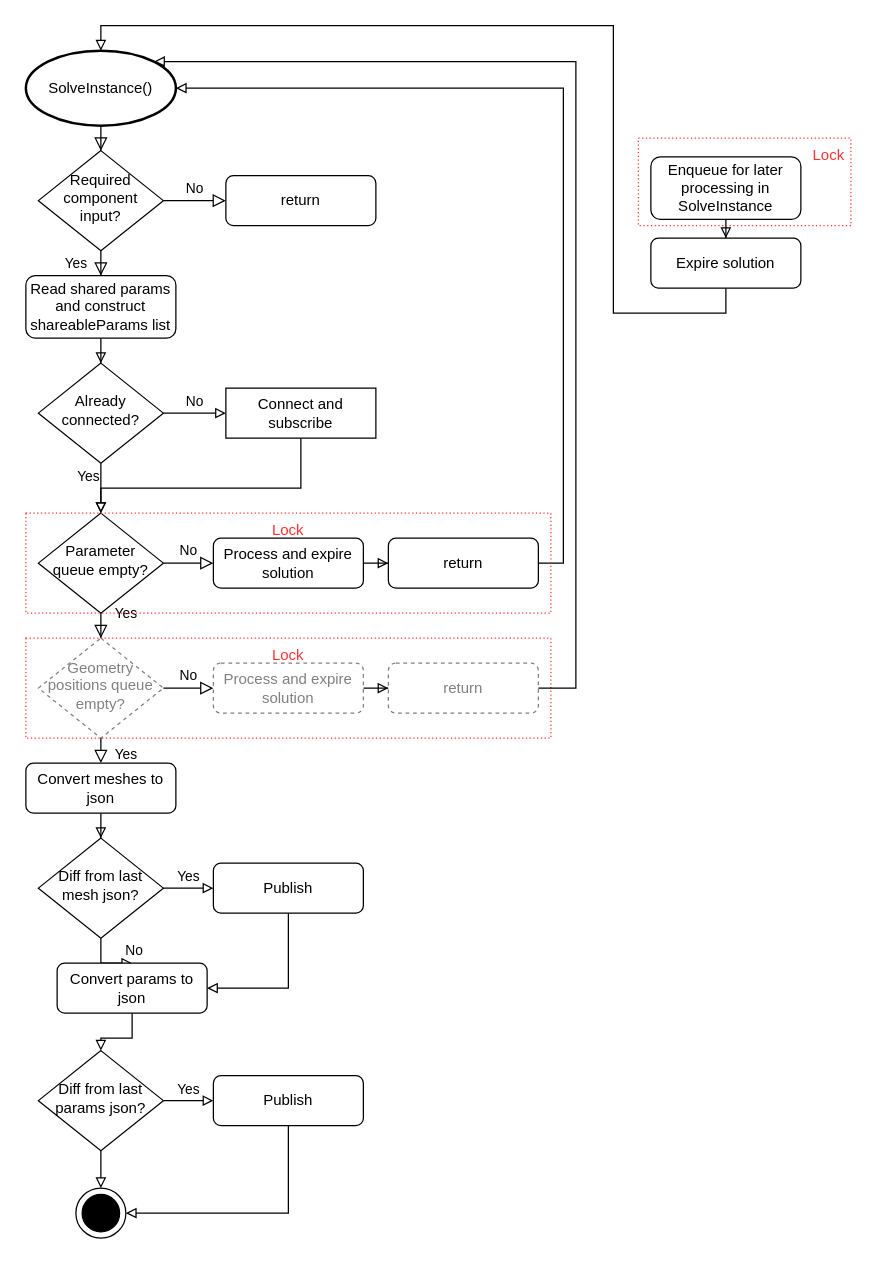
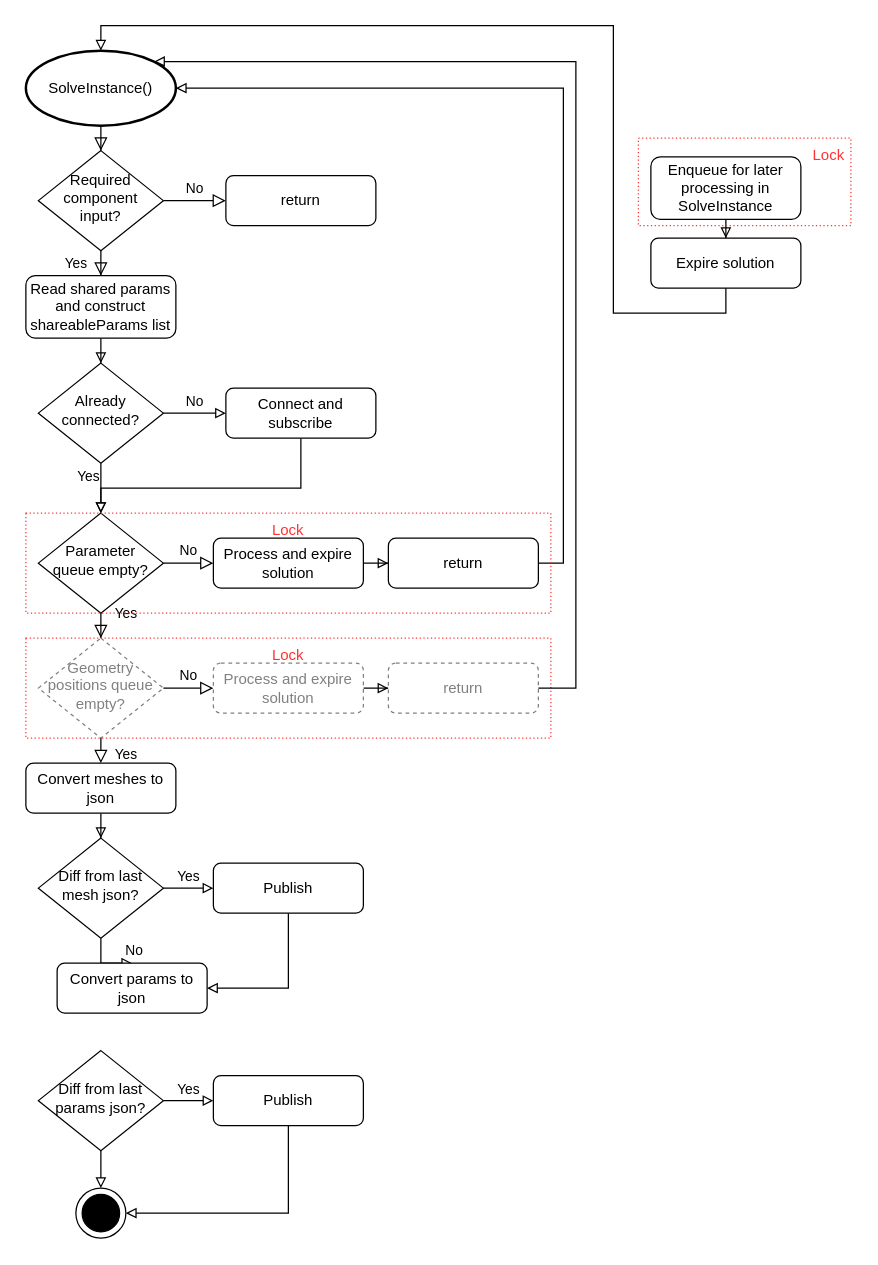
  <mxCell id="0" />
  <mxCell id="1" parent="0" />
  <mxCell id="2" value="" style="rounded=0;html=1;jettySize=auto;orthogonalLoop=1;fontSize=11;endArrow=block;endFill=0;endSize=8;strokeWidth=1;shadow=0;labelBackgroundColor=none;edgeStyle=orthogonalEdgeStyle;exitX=0.5;exitY=1;exitDx=0;exitDy=0;exitPerimeter=0;" parent="1" source="37" target="5" edge="1"><mxGeometry relative="1" as="geometry"><mxPoint x="80" y="100" as="sourcePoint" /></mxGeometry></mxCell>
  <mxCell id="3" value="Yes" style="rounded=0;html=1;jettySize=auto;orthogonalLoop=1;fontSize=11;endArrow=block;endFill=0;endSize=8;strokeWidth=1;shadow=0;labelBackgroundColor=none;edgeStyle=orthogonalEdgeStyle;entryX=0.5;entryY=0;entryDx=0;entryDy=0;" parent="1" source="5" target="15" edge="1"><mxGeometry y="20" relative="1" as="geometry"><mxPoint as="offset" /></mxGeometry></mxCell>
  <mxCell id="4" value="No" style="edgeStyle=orthogonalEdgeStyle;rounded=0;html=1;jettySize=auto;orthogonalLoop=1;fontSize=11;endArrow=block;endFill=0;endSize=8;strokeWidth=1;shadow=0;labelBackgroundColor=none;" parent="1" source="5" target="6" edge="1"><mxGeometry y="10" relative="1" as="geometry"><mxPoint as="offset" /></mxGeometry></mxCell>
  <mxCell id="5" value="Required component input?" style="rhombus;whiteSpace=wrap;html=1;shadow=0;fontFamily=Helvetica;fontSize=12;align=center;strokeWidth=1;spacing=6;spacingTop=-4;" parent="1" vertex="1"><mxGeometry x="30" y="120" width="100" height="80" as="geometry" /></mxCell>
  <mxCell id="6" value="return" style="rounded=1;whiteSpace=wrap;html=1;fontSize=12;glass=0;strokeWidth=1;shadow=0;" parent="1" vertex="1"><mxGeometry x="180" y="140" width="120" height="40" as="geometry" /></mxCell>
  <mxCell id="7" value="Yes" style="rounded=0;html=1;jettySize=auto;orthogonalLoop=1;fontSize=11;endArrow=block;endFill=0;endSize=8;strokeWidth=1;shadow=0;labelBackgroundColor=none;edgeStyle=orthogonalEdgeStyle;entryX=0.5;entryY=0;entryDx=0;entryDy=0;" parent="1" source="9" target="18" edge="1"><mxGeometry x="0.333" y="20" relative="1" as="geometry"><mxPoint as="offset" /></mxGeometry></mxCell>
  <mxCell id="8" value="No" style="edgeStyle=orthogonalEdgeStyle;rounded=0;html=1;jettySize=auto;orthogonalLoop=1;fontSize=11;endArrow=block;endFill=0;endSize=8;strokeWidth=1;shadow=0;labelBackgroundColor=none;" parent="1" source="9" target="13" edge="1"><mxGeometry y="10" relative="1" as="geometry"><mxPoint as="offset" /></mxGeometry></mxCell>
  <mxCell id="9" value="Parameter queue empty?" style="rhombus;whiteSpace=wrap;html=1;shadow=0;fontFamily=Helvetica;fontSize=12;align=center;strokeWidth=1;spacing=6;spacingTop=-4;" parent="1" vertex="1"><mxGeometry x="30" y="410" width="100" height="80" as="geometry" /></mxCell>
  <mxCell id="10" value="" style="edgeStyle=orthogonalEdgeStyle;rounded=0;orthogonalLoop=1;jettySize=auto;html=1;labelBackgroundColor=none;endArrow=block;endFill=0;fontColor=#000000;" edge="1" parent="1" source="11" target="26"><mxGeometry relative="1" as="geometry" /></mxCell>
  <mxCell id="11" value="Convert meshes to json" style="rounded=1;whiteSpace=wrap;html=1;fontSize=12;glass=0;strokeWidth=1;shadow=0;" parent="1" vertex="1"><mxGeometry x="20" y="610" width="120" height="40" as="geometry" /></mxCell>
  <mxCell id="12" value="" style="edgeStyle=orthogonalEdgeStyle;rounded=0;orthogonalLoop=1;jettySize=auto;html=1;endArrow=block;endFill=0;" edge="1" parent="1" source="13" target="17"><mxGeometry relative="1" as="geometry" /></mxCell>
  <mxCell id="13" value="Process and expire solution" style="rounded=1;whiteSpace=wrap;html=1;fontSize=12;glass=0;strokeWidth=1;shadow=0;" parent="1" vertex="1"><mxGeometry x="170" y="430" width="120" height="40" as="geometry" /></mxCell>
  <mxCell id="14" value="" style="edgeStyle=orthogonalEdgeStyle;rounded=0;orthogonalLoop=1;jettySize=auto;html=1;labelBackgroundColor=none;endArrow=block;endFill=0;fontColor=#808080;" edge="1" parent="1" source="15" target="47"><mxGeometry relative="1" as="geometry" /></mxCell>
  <mxCell id="15" value="Read shared params and construct shareableParams list" style="rounded=1;whiteSpace=wrap;html=1;fontSize=12;glass=0;strokeWidth=1;shadow=0;" vertex="1" parent="1"><mxGeometry x="20" y="220" width="120" height="50" as="geometry" /></mxCell>
  <mxCell id="16" value="" style="edgeStyle=orthogonalEdgeStyle;rounded=0;orthogonalLoop=1;jettySize=auto;html=1;labelBackgroundColor=none;endArrow=block;endFill=0;fontColor=#808080;entryX=1;entryY=0.5;entryDx=0;entryDy=0;entryPerimeter=0;exitX=1;exitY=0.5;exitDx=0;exitDy=0;" edge="1" parent="1" source="17" target="37"><mxGeometry relative="1" as="geometry" /></mxCell>
  <mxCell id="17" value="return" style="rounded=1;whiteSpace=wrap;html=1;fontSize=12;glass=0;strokeWidth=1;shadow=0;" vertex="1" parent="1"><mxGeometry x="310" y="430" width="120" height="40" as="geometry" /></mxCell>
  <mxCell id="18" value="Geometry positions queue empty?" style="rhombus;whiteSpace=wrap;html=1;shadow=0;fontFamily=Helvetica;fontSize=12;align=center;strokeWidth=1;spacing=6;spacingTop=-4;dashed=1;strokeColor=#808080;fontColor=#808080;" vertex="1" parent="1"><mxGeometry x="30" y="510" width="100" height="80" as="geometry" /></mxCell>
  <mxCell id="19" value="No" style="edgeStyle=orthogonalEdgeStyle;rounded=0;html=1;jettySize=auto;orthogonalLoop=1;fontSize=11;endArrow=block;endFill=0;endSize=8;strokeWidth=1;shadow=0;labelBackgroundColor=none;exitX=1;exitY=0.5;exitDx=0;exitDy=0;entryX=0;entryY=0.5;entryDx=0;entryDy=0;" edge="1" target="21" parent="1" source="18"><mxGeometry y="10" relative="1" as="geometry"><mxPoint as="offset" /><mxPoint x="130" y="550" as="sourcePoint" /><mxPoint x="140" y="590" as="targetPoint" /></mxGeometry></mxCell>
  <mxCell id="20" value="" style="edgeStyle=orthogonalEdgeStyle;rounded=0;orthogonalLoop=1;jettySize=auto;html=1;endArrow=block;endFill=0;" edge="1" source="21" target="22" parent="1"><mxGeometry relative="1" as="geometry" /></mxCell>
  <mxCell id="21" value="Process and expire solution" style="rounded=1;whiteSpace=wrap;html=1;fontSize=12;glass=0;strokeWidth=1;shadow=0;dashed=1;strokeColor=#808080;fontColor=#808080;" vertex="1" parent="1"><mxGeometry x="170" y="530" width="120" height="40" as="geometry" /></mxCell>
  <mxCell id="22" value="return" style="rounded=1;whiteSpace=wrap;html=1;fontSize=12;glass=0;strokeWidth=1;shadow=0;dashed=1;strokeColor=#808080;fontColor=#808080;" vertex="1" parent="1"><mxGeometry x="310" y="530" width="120" height="40" as="geometry" /></mxCell>
  <mxCell id="23" value="Yes" style="rounded=0;html=1;jettySize=auto;orthogonalLoop=1;fontSize=11;endArrow=block;endFill=0;endSize=8;strokeWidth=1;shadow=0;labelBackgroundColor=none;edgeStyle=orthogonalEdgeStyle;entryX=0.5;entryY=0;entryDx=0;entryDy=0;exitX=0.5;exitY=1;exitDx=0;exitDy=0;" edge="1" parent="1" source="18" target="11"><mxGeometry x="0.333" y="20" relative="1" as="geometry"><mxPoint as="offset" /><mxPoint x="90" y="611" as="sourcePoint" /><mxPoint x="90" y="631" as="targetPoint" /></mxGeometry></mxCell>
  <mxCell id="24" value="Yes" style="edgeStyle=orthogonalEdgeStyle;rounded=0;orthogonalLoop=1;jettySize=auto;html=1;labelBackgroundColor=none;endArrow=block;endFill=0;fontColor=#000000;verticalAlign=bottom;" edge="1" parent="1" source="26" target="28"><mxGeometry relative="1" as="geometry" /></mxCell>
  <mxCell id="25" value="No" style="edgeStyle=orthogonalEdgeStyle;rounded=0;orthogonalLoop=1;jettySize=auto;html=1;labelBackgroundColor=none;endArrow=block;endFill=0;fontColor=#000000;verticalAlign=middle;labelPosition=right;verticalLabelPosition=middle;align=left;" edge="1" parent="1" source="26" target="35"><mxGeometry x="0.667" y="10" relative="1" as="geometry"><mxPoint as="offset" /></mxGeometry></mxCell>
  <mxCell id="26" value="Diff from last mesh json?" style="rhombus;whiteSpace=wrap;html=1;shadow=0;fontFamily=Helvetica;fontSize=12;align=center;strokeWidth=1;spacing=6;spacingTop=-4;" vertex="1" parent="1"><mxGeometry x="30" y="670" width="100" height="80" as="geometry" /></mxCell>
  <mxCell id="27" value="" style="edgeStyle=orthogonalEdgeStyle;rounded=0;orthogonalLoop=1;jettySize=auto;html=1;labelBackgroundColor=none;endArrow=block;endFill=0;fontColor=#000000;entryX=1;entryY=0.5;entryDx=0;entryDy=0;exitX=0.5;exitY=1;exitDx=0;exitDy=0;" edge="1" parent="1" source="28" target="35"><mxGeometry relative="1" as="geometry" /></mxCell>
  <mxCell id="28" value="Publish" style="rounded=1;whiteSpace=wrap;html=1;fontSize=12;glass=0;strokeWidth=1;shadow=0;" vertex="1" parent="1"><mxGeometry x="170" y="690" width="120" height="40" as="geometry" /></mxCell>
  <mxCell id="29" value="Yes" style="edgeStyle=orthogonalEdgeStyle;rounded=0;orthogonalLoop=1;jettySize=auto;html=1;labelBackgroundColor=none;endArrow=block;endFill=0;fontColor=#000000;verticalAlign=bottom;" edge="1" source="31" target="33" parent="1"><mxGeometry relative="1" as="geometry" /></mxCell>
  <mxCell id="30" value="" style="edgeStyle=orthogonalEdgeStyle;rounded=0;orthogonalLoop=1;jettySize=auto;html=1;labelBackgroundColor=none;endArrow=block;endFill=0;fontColor=#000000;" edge="1" parent="1" source="31" target="36"><mxGeometry relative="1" as="geometry" /></mxCell>
  <mxCell id="31" value="Diff from last params json?" style="rhombus;whiteSpace=wrap;html=1;shadow=0;fontFamily=Helvetica;fontSize=12;align=center;strokeWidth=1;spacing=6;spacingTop=-4;" vertex="1" parent="1"><mxGeometry x="30" y="840" width="100" height="80" as="geometry" /></mxCell>
  <mxCell id="32" value="" style="edgeStyle=orthogonalEdgeStyle;rounded=0;orthogonalLoop=1;jettySize=auto;html=1;labelBackgroundColor=none;endArrow=block;endFill=0;fontColor=#000000;exitX=0.5;exitY=1;exitDx=0;exitDy=0;entryX=1;entryY=0.5;entryDx=0;entryDy=0;entryPerimeter=0;" edge="1" parent="1" source="33" target="36"><mxGeometry relative="1" as="geometry" /></mxCell>
  <mxCell id="33" value="Publish" style="rounded=1;whiteSpace=wrap;html=1;fontSize=12;glass=0;strokeWidth=1;shadow=0;" vertex="1" parent="1"><mxGeometry x="170" y="860" width="120" height="40" as="geometry" /></mxCell>
- <mxCell id="34" value="" style="edgeStyle=orthogonalEdgeStyle;rounded=0;orthogonalLoop=1;jettySize=auto;html=1;labelBackgroundColor=none;endArrow=block;endFill=0;fontColor=#000000;" edge="1" parent="1" source="35" target="31"><mxGeometry relative="1" as="geometry" /></mxCell>
  <mxCell id="35" value="Convert params to json" style="rounded=1;whiteSpace=wrap;html=1;fontSize=12;glass=0;strokeWidth=1;shadow=0;" vertex="1" parent="1"><mxGeometry x="45" y="770" width="120" height="40" as="geometry" /></mxCell>
  <mxCell id="36" value="" style="shape=mxgraph.sysml.actFinal;html=1;verticalLabelPosition=bottom;labelBackgroundColor=#ffffff;verticalAlign=top;fillColor=none;fontColor=#000000;" vertex="1" parent="1"><mxGeometry x="60" y="950" width="40" height="40" as="geometry" /></mxCell>
  <mxCell id="37" value="&lt;span&gt;SolveInstance()&lt;/span&gt;" style="strokeWidth=2;html=1;shape=mxgraph.flowchart.start_1;whiteSpace=wrap;fillColor=none;fontColor=#000000;" vertex="1" parent="1"><mxGeometry x="20" y="40" width="120" height="60" as="geometry" /></mxCell>
  <mxCell id="38" value="&lt;font color=&quot;#ff3333&quot;&gt;Lock&lt;/font&gt;" style="rounded=0;whiteSpace=wrap;html=1;fillColor=none;dashed=1;labelPosition=center;verticalLabelPosition=middle;align=center;verticalAlign=top;fontColor=#FFB366;strokeColor=#FF3333;dashPattern=1 2;" vertex="1" parent="1"><mxGeometry x="20" y="410" width="420" height="80" as="geometry" /></mxCell>
  <mxCell id="39" value="&lt;font color=&quot;#ff3333&quot;&gt;Lock&lt;/font&gt;" style="rounded=0;whiteSpace=wrap;html=1;fillColor=none;dashed=1;labelPosition=center;verticalLabelPosition=middle;align=center;verticalAlign=top;fontColor=#FFB366;strokeColor=#FF3333;dashPattern=1 2;" vertex="1" parent="1"><mxGeometry x="20" y="510" width="420" height="80" as="geometry" /></mxCell>
  <mxCell id="40" value="" style="edgeStyle=orthogonalEdgeStyle;rounded=0;orthogonalLoop=1;jettySize=auto;html=1;labelBackgroundColor=none;endArrow=block;endFill=0;fontColor=#808080;" edge="1" parent="1" source="41" target="42"><mxGeometry relative="1" as="geometry" /></mxCell>
  <mxCell id="41" value="Enqueue for later processing in SolveInstance" style="rounded=1;whiteSpace=wrap;html=1;fontSize=12;glass=0;strokeWidth=1;shadow=0;" vertex="1" parent="1"><mxGeometry x="520" y="125" width="120" height="50" as="geometry" /></mxCell>
  <mxCell id="42" value="Expire solution" style="rounded=1;whiteSpace=wrap;html=1;fontSize=12;glass=0;strokeWidth=1;shadow=0;" vertex="1" parent="1"><mxGeometry x="520" y="190" width="120" height="40" as="geometry" /></mxCell>
  <mxCell id="43" value="" style="edgeStyle=orthogonalEdgeStyle;rounded=0;orthogonalLoop=1;jettySize=auto;html=1;labelBackgroundColor=none;endArrow=block;endFill=0;fontColor=#808080;entryX=0.5;entryY=0;entryDx=0;entryDy=0;entryPerimeter=0;exitX=0.5;exitY=1;exitDx=0;exitDy=0;" edge="1" parent="1" source="42" target="37"><mxGeometry relative="1" as="geometry"><mxPoint x="560" y="270" as="sourcePoint" /><Array as="points"><mxPoint x="580" y="250" /><mxPoint x="490" y="250" /><mxPoint x="490" y="20" /><mxPoint x="80" y="20" /></Array></mxGeometry></mxCell>
  <mxCell id="44" value="&lt;font color=&quot;#ff3333&quot;&gt;Lock&lt;/font&gt;" style="rounded=0;whiteSpace=wrap;html=1;fillColor=none;dashed=1;labelPosition=center;verticalLabelPosition=middle;align=center;verticalAlign=top;fontColor=#FFB366;strokeColor=#FF3333;dashPattern=1 2;spacingLeft=135;" vertex="1" parent="1"><mxGeometry x="510" y="110" width="170" height="70" as="geometry" /></mxCell>
  <mxCell id="45" value="" style="edgeStyle=orthogonalEdgeStyle;rounded=0;orthogonalLoop=1;jettySize=auto;html=1;labelBackgroundColor=none;endArrow=block;endFill=0;fontColor=#808080;exitX=1;exitY=0.5;exitDx=0;exitDy=0;entryX=0.855;entryY=0.145;entryDx=0;entryDy=0;entryPerimeter=0;" edge="1" parent="1" source="22" target="37"><mxGeometry relative="1" as="geometry"><mxPoint x="440" y="410" as="sourcePoint" /><mxPoint x="-40" y="30" as="targetPoint" /><Array as="points"><mxPoint x="460" y="550" /><mxPoint x="460" y="49" /></Array></mxGeometry></mxCell>
  <mxCell id="46" value="Yes" style="edgeStyle=orthogonalEdgeStyle;rounded=0;orthogonalLoop=1;jettySize=auto;html=1;labelBackgroundColor=none;endArrow=block;endFill=0;labelPosition=center;verticalLabelPosition=top;align=center;verticalAlign=bottom;" edge="1" parent="1" source="47" target="9"><mxGeometry y="-10" relative="1" as="geometry"><mxPoint as="offset" /></mxGeometry></mxCell>
  <mxCell id="47" value="Already connected?" style="rhombus;whiteSpace=wrap;html=1;shadow=0;fontFamily=Helvetica;fontSize=12;align=center;strokeWidth=1;spacing=6;spacingTop=-4;" vertex="1" parent="1"><mxGeometry x="30" y="290" width="100" height="80" as="geometry" /></mxCell>
  <mxCell id="48" value="" style="edgeStyle=orthogonalEdgeStyle;rounded=0;orthogonalLoop=1;jettySize=auto;html=1;labelBackgroundColor=none;endArrow=block;endFill=0;fontColor=#808080;entryX=0.5;entryY=0;entryDx=0;entryDy=0;exitX=0.5;exitY=1;exitDx=0;exitDy=0;" edge="1" parent="1" source="49" target="9"><mxGeometry relative="1" as="geometry"><Array as="points"><mxPoint x="240" y="390" /><mxPoint x="80" y="390" /></Array></mxGeometry></mxCell>
- <mxCell id="49" value="Connect and subscribe" style="whiteSpace=wrap;html=1;fontSize=12;glass=0;strokeWidth=1;shadow=0;rounded=0;" vertex="1" parent="1"><mxGeometry x="180" y="310" width="120" height="40" as="geometry" /></mxCell>
+ <mxCell id="49" value="Connect and subscribe" style="rounded=1;whiteSpace=wrap;html=1;fontSize=12;glass=0;strokeWidth=1;shadow=0;" vertex="1" parent="1"><mxGeometry x="180" y="310" width="120" height="40" as="geometry" /></mxCell>
  <mxCell id="50" value="No" style="edgeStyle=orthogonalEdgeStyle;rounded=0;orthogonalLoop=1;jettySize=auto;html=1;endArrow=block;endFill=0;verticalAlign=bottom;" edge="1" parent="1" source="47" target="49"><mxGeometry relative="1" as="geometry"><mxPoint x="80" y="370" as="sourcePoint" /><mxPoint x="80" y="464" as="targetPoint" /></mxGeometry></mxCell>
